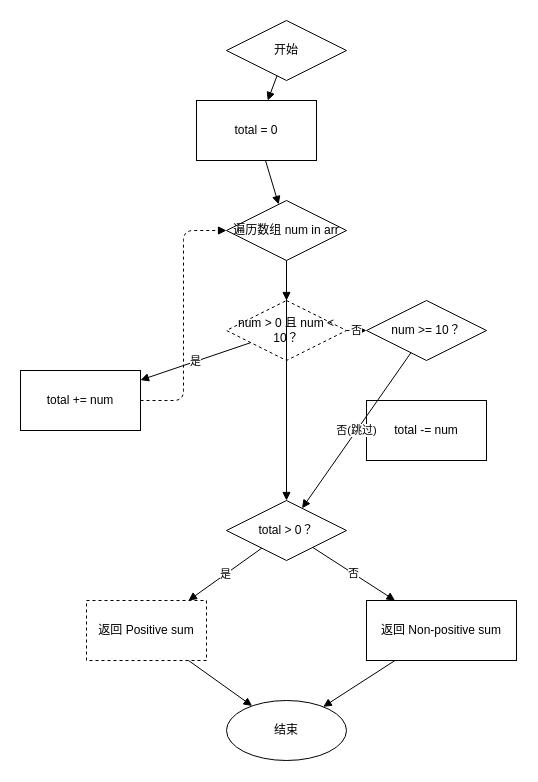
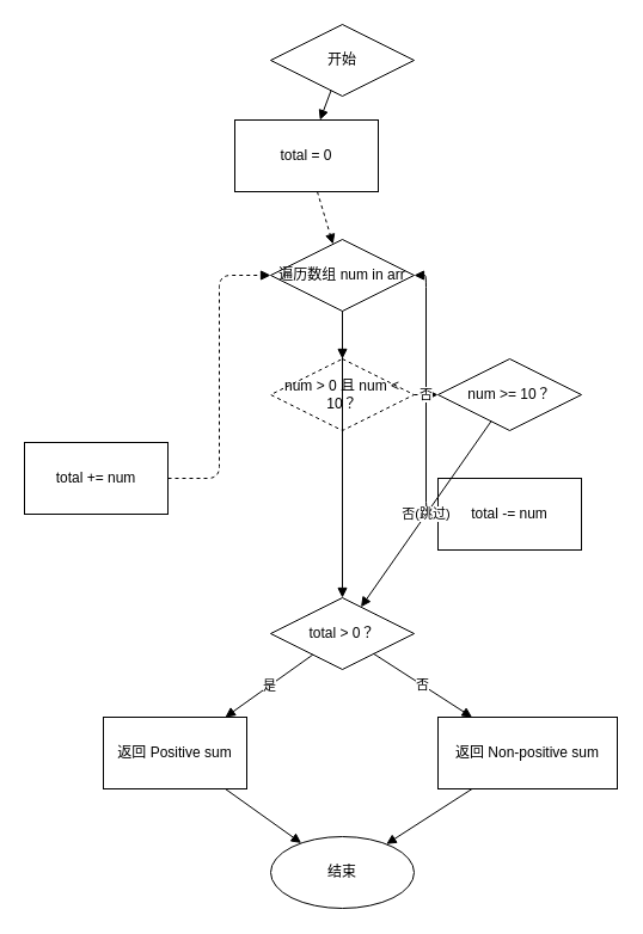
  <mxCell id="0" />
  <mxCell id="1" parent="0" />
  <mxCell id="2" value="开始" style="rhombus;whiteSpace=wrap;html=1;" vertex="1" parent="1"><mxGeometry x="226" y="20" width="120" height="60" as="geometry" /></mxCell>
  <mxCell id="3" value="total = 0" style="rounded=0;whiteSpace=wrap;html=1;" vertex="1" parent="1"><mxGeometry x="196" y="100" width="120" height="60" as="geometry" /></mxCell>
  <mxCell id="4" value="遍历数组 num in arr" style="rhombus;whiteSpace=wrap;html=1;" vertex="1" parent="1"><mxGeometry x="226" y="200" width="120" height="60" as="geometry" /></mxCell>
  <mxCell id="5" value="num &gt; 0 且 num &lt; 10？" style="rhombus;whiteSpace=wrap;html=1;dashed=1;" vertex="1" parent="1"><mxGeometry x="226" y="300" width="120" height="60" as="geometry" /></mxCell>
  <mxCell id="6" value="total += num" style="rounded=0;whiteSpace=wrap;html=1;" vertex="1" parent="1"><mxGeometry x="20" y="370" width="120" height="60" as="geometry" /></mxCell>
  <mxCell id="7" value="num &gt;= 10？" style="rhombus;whiteSpace=wrap;html=1;" vertex="1" parent="1"><mxGeometry x="366" y="300" width="120" height="60" as="geometry" /></mxCell>
  <mxCell id="8" value="total -= num" style="rounded=0;whiteSpace=wrap;html=1;" vertex="1" parent="1"><mxGeometry x="366" y="400" width="120" height="60" as="geometry" /></mxCell>
  <mxCell id="9" value="" style="edgeStyle=elbowEdgeStyle;endArrow=block;html=1;dashed=1;" edge="1" parent="1" source="6" target="4"><mxGeometry relative="1" as="geometry" /></mxCell>
+ <mxCell id="10" value="" style="edgeStyle=elbowEdgeStyle;endArrow=block;html=1;" edge="1" parent="1" source="8" target="4"><mxGeometry relative="1" as="geometry" /></mxCell>
  <mxCell id="11" value="total &gt; 0？" style="rhombus;whiteSpace=wrap;html=1;" vertex="1" parent="1"><mxGeometry x="226" y="500" width="120" height="60" as="geometry" /></mxCell>
- <mxCell id="12" value="返回 Positive sum" style="rounded=0;whiteSpace=wrap;html=1;dashed=1;" vertex="1" parent="1"><mxGeometry x="86" y="600" width="120" height="60" as="geometry" /></mxCell>
+ <mxCell id="12" value="返回 Positive sum" style="rounded=0;whiteSpace=wrap;html=1;" vertex="1" parent="1"><mxGeometry x="86" y="600" width="120" height="60" as="geometry" /></mxCell>
  <mxCell id="13" value="返回 Non-positive sum" style="rounded=0;whiteSpace=wrap;html=1;" vertex="1" parent="1"><mxGeometry x="366" y="600" width="150" height="60" as="geometry" /></mxCell>
  <mxCell id="14" value="结束" style="ellipse;whiteSpace=wrap;html=1;" vertex="1" parent="1"><mxGeometry x="226" y="700" width="120" height="60" as="geometry" /></mxCell>
  <mxCell id="15" value="" style="endArrow=block;html=1;" edge="1" parent="1" source="2" target="3"><mxGeometry relative="1" as="geometry" /></mxCell>
- <mxCell id="16" value="" style="endArrow=block;html=1;" edge="1" parent="1" source="3" target="4"><mxGeometry relative="1" as="geometry" /></mxCell>
+ <mxCell id="16" value="" style="endArrow=block;html=1;dashed=1;" edge="1" parent="1" source="3" target="4"><mxGeometry relative="1" as="geometry" /></mxCell>
  <mxCell id="17" value="" style="endArrow=block;html=1;" edge="1" parent="1" source="4" target="5"><mxGeometry relative="1" as="geometry" /></mxCell>
- <mxCell id="18" value="是" style="endArrow=block;html=1;" edge="1" parent="1" source="5" target="6"><mxGeometry relative="1" as="geometry" /></mxCell>
  <mxCell id="19" value="否" style="endArrow=block;html=1;dashed=1;" edge="1" parent="1" source="5" target="7"><mxGeometry relative="1" as="geometry" /></mxCell>
  <mxCell id="20" value="否(跳过)" style="endArrow=block;html=1;" edge="1" parent="1" source="7" target="11"><mxGeometry relative="1" as="geometry" /></mxCell>
  <mxCell id="21" value="" style="endArrow=block;html=1;" edge="1" parent="1" source="4" target="11"><mxGeometry relative="1" as="geometry" /></mxCell>
  <mxCell id="22" value="是" style="endArrow=block;html=1;" edge="1" parent="1" source="11" target="12"><mxGeometry relative="1" as="geometry" /></mxCell>
  <mxCell id="23" value="否" style="endArrow=block;html=1;" edge="1" parent="1" source="11" target="13"><mxGeometry relative="1" as="geometry" /></mxCell>
  <mxCell id="24" value="" style="endArrow=block;html=1;" edge="1" parent="1" source="12" target="14"><mxGeometry relative="1" as="geometry" /></mxCell>
  <mxCell id="25" value="" style="endArrow=block;html=1;" edge="1" parent="1" source="13" target="14"><mxGeometry relative="1" as="geometry" /></mxCell>
